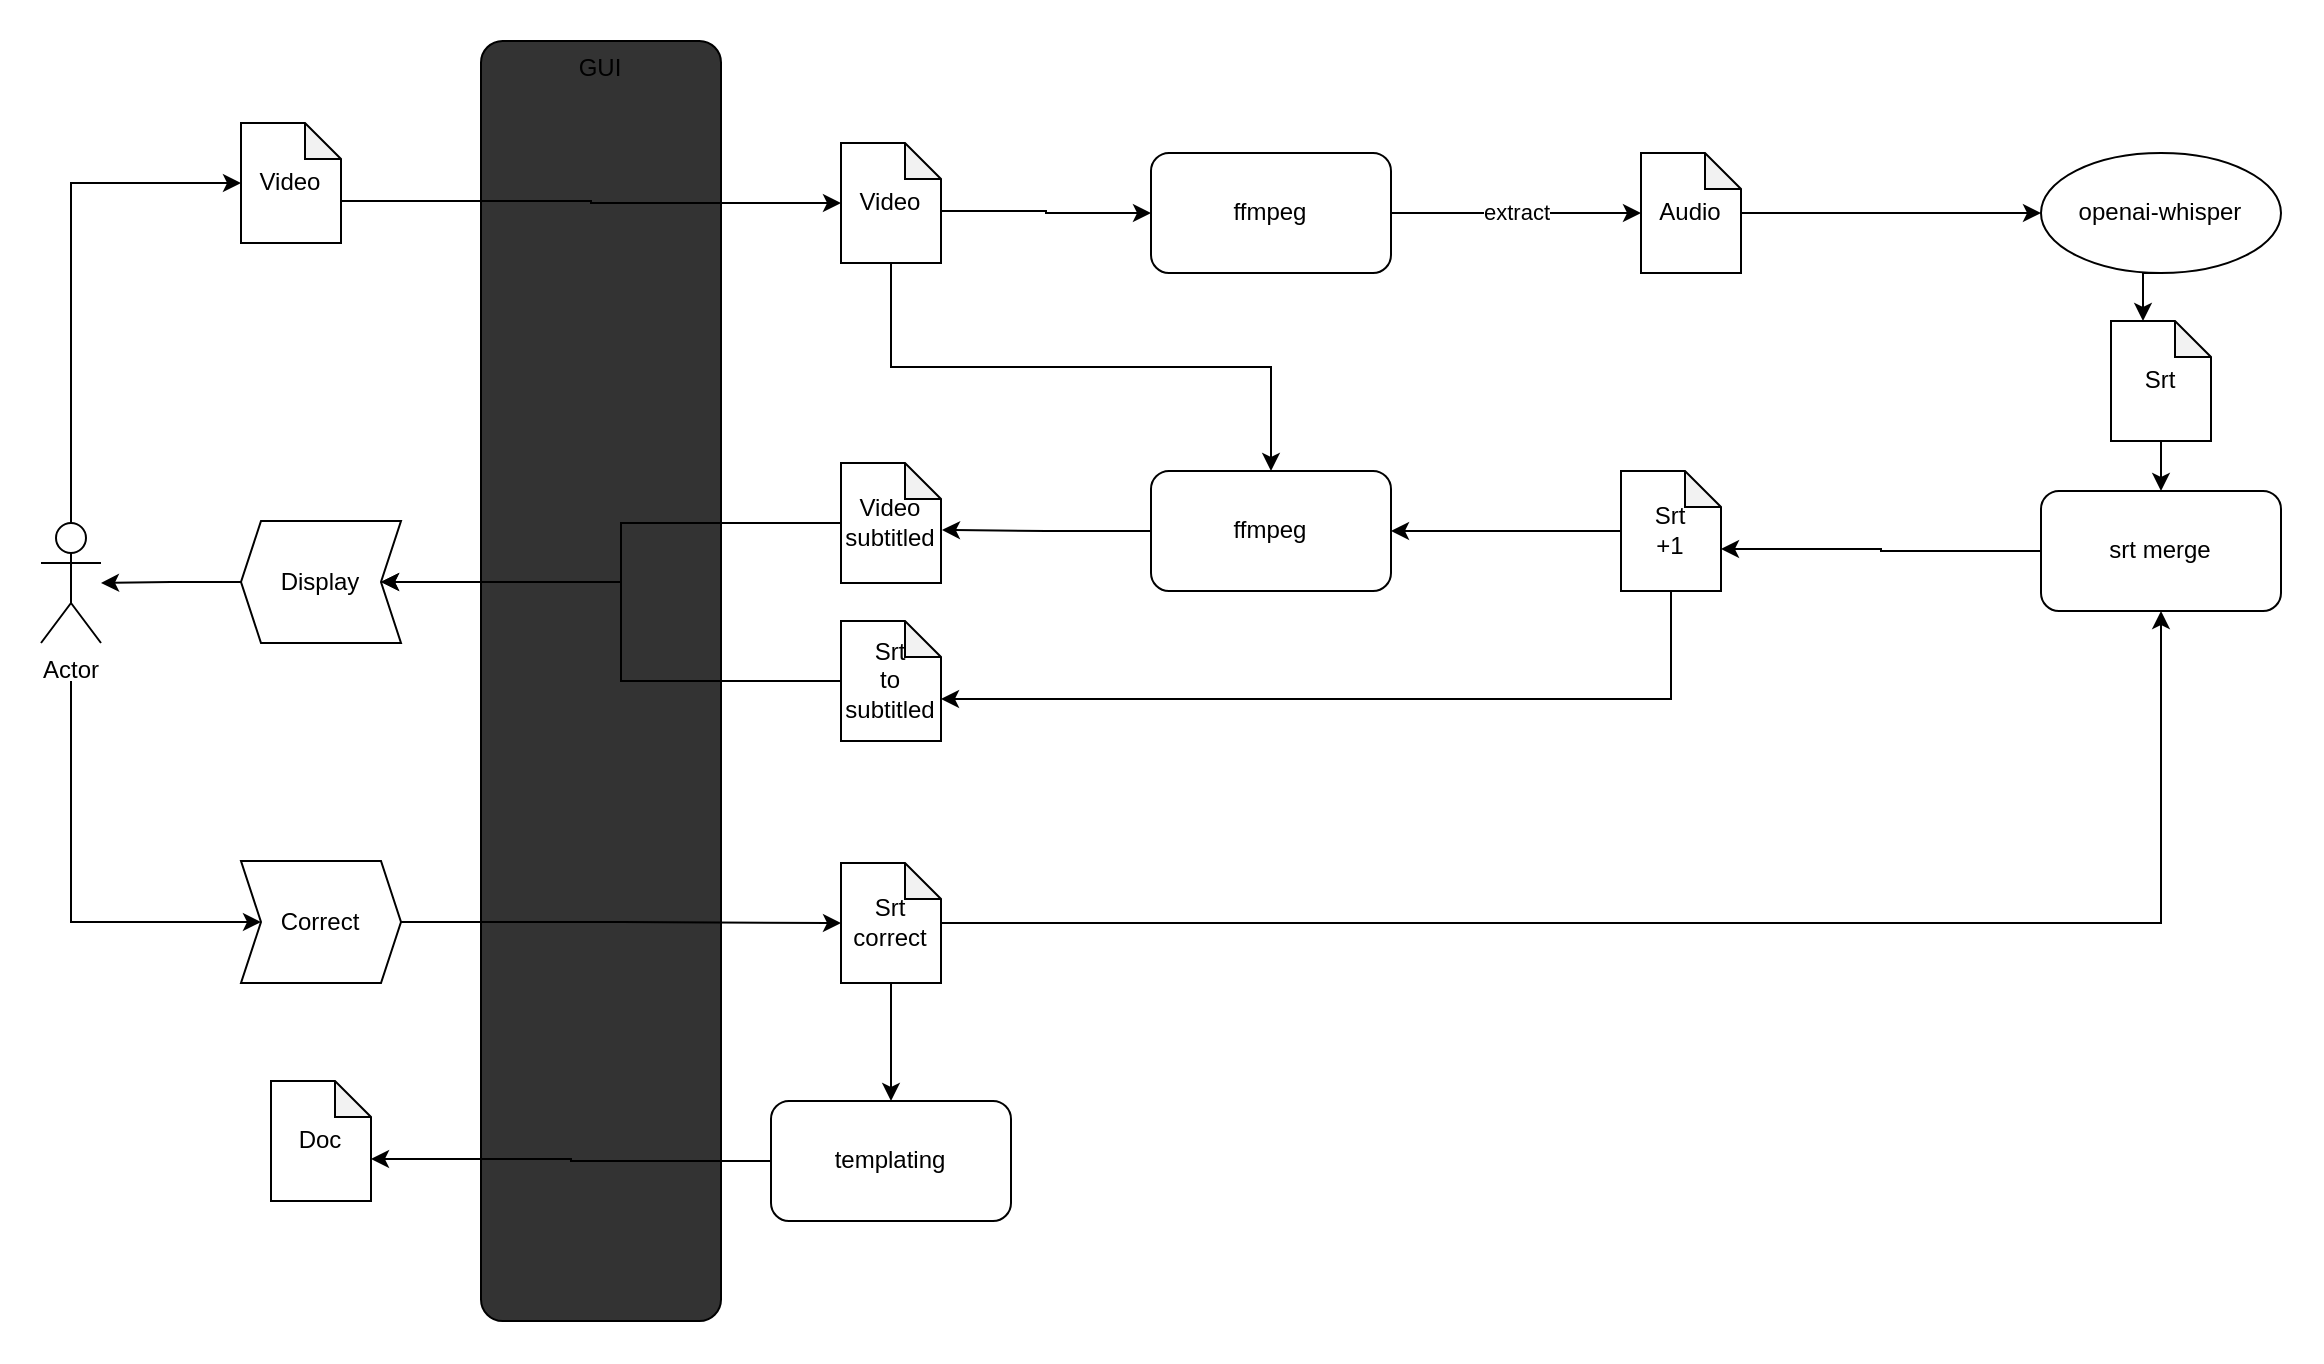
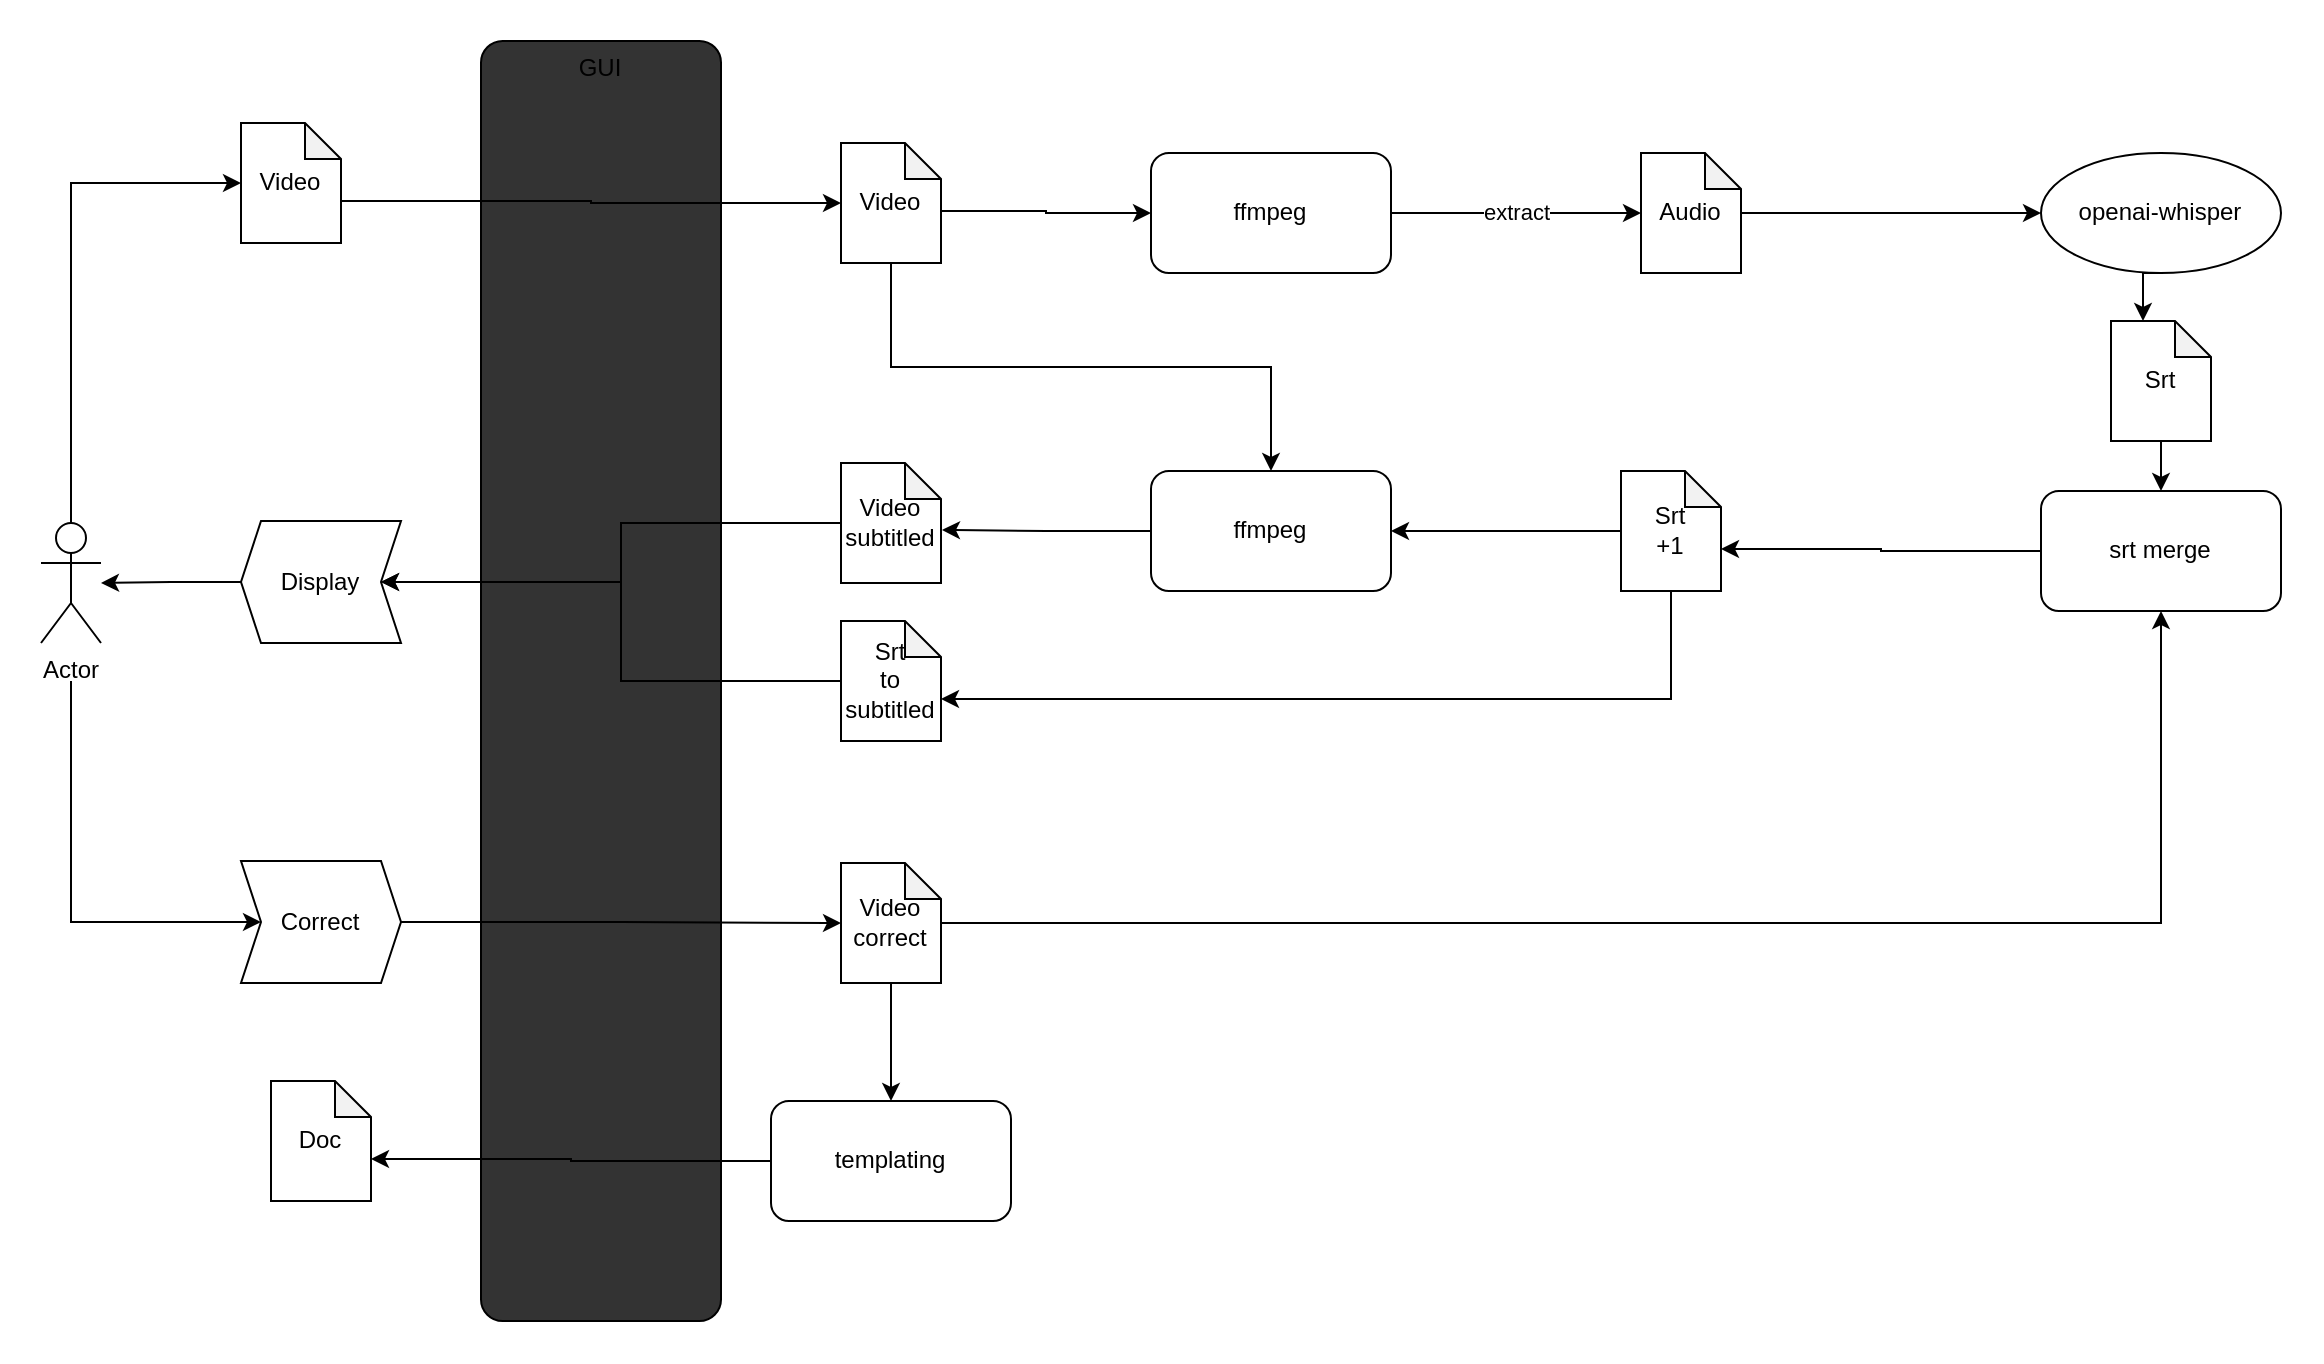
  <mxCell id="0" />
  <mxCell id="1" parent="0" />
  <mxCell id="2" value="GUI" style="rounded=1;whiteSpace=wrap;html=1;arcSize=9;verticalAlign=top;fillColor=#333333;" vertex="1" parent="1"><mxGeometry x="240" y="20" width="120" height="640" as="geometry" /></mxCell>
  <mxCell id="3" value="openai-whisper" style="ellipse;whiteSpace=wrap;html=1;" vertex="1" parent="1"><mxGeometry x="1020" y="76" width="120" height="60" as="geometry" /></mxCell>
  <mxCell id="4" value="extract" style="edgeStyle=orthogonalEdgeStyle;rounded=0;orthogonalLoop=1;jettySize=auto;html=1;exitX=1;exitY=0.5;exitDx=0;exitDy=0;entryX=0;entryY=0.5;entryDx=0;entryDy=0;entryPerimeter=0;" edge="1" parent="1" source="5" target="12"><mxGeometry relative="1" as="geometry" /></mxCell>
  <mxCell id="5" value="ffmpeg" style="rounded=1;whiteSpace=wrap;html=1;" vertex="1" parent="1"><mxGeometry x="575" y="76" width="120" height="60" as="geometry" /></mxCell>
  <mxCell id="6" style="edgeStyle=orthogonalEdgeStyle;rounded=0;orthogonalLoop=1;jettySize=auto;html=1;entryX=0;entryY=0.5;entryDx=0;entryDy=0;exitX=0.5;exitY=1.317;exitDx=0;exitDy=0;exitPerimeter=0;" edge="1" parent="1" source="7" target="25"><mxGeometry relative="1" as="geometry"><Array as="points"><mxPoint x="35" y="460" /></Array></mxGeometry></mxCell>
  <mxCell id="7" value="Actor" style="shape=umlActor;verticalLabelPosition=bottom;verticalAlign=top;html=1;outlineConnect=0;" vertex="1" parent="1"><mxGeometry x="20" y="261" width="30" height="60" as="geometry" /></mxCell>
  <mxCell id="8" style="edgeStyle=orthogonalEdgeStyle;rounded=0;orthogonalLoop=1;jettySize=auto;html=1;exitX=0;exitY=0;exitDx=50;exitDy=39;exitPerimeter=0;entryX=0;entryY=0.5;entryDx=0;entryDy=0;entryPerimeter=0;" edge="1" parent="1" source="9" target="18"><mxGeometry relative="1" as="geometry"><mxPoint x="238" y="170" as="targetPoint" /></mxGeometry></mxCell>
  <mxCell id="9" value="Video" style="shape=note;whiteSpace=wrap;html=1;backgroundOutline=1;darkOpacity=0.05;size=18;" vertex="1" parent="1"><mxGeometry x="120" y="61" width="50" height="60" as="geometry" /></mxCell>
  <mxCell id="10" style="edgeStyle=orthogonalEdgeStyle;rounded=0;orthogonalLoop=1;jettySize=auto;html=1;entryX=0;entryY=0.5;entryDx=0;entryDy=0;exitX=0;exitY=0;exitDx=40;exitDy=34;exitPerimeter=0;" edge="1" parent="1" source="18" target="5"><mxGeometry relative="1" as="geometry"><mxPoint x="360" y="136" as="sourcePoint" /></mxGeometry></mxCell>
  <mxCell id="11" style="edgeStyle=orthogonalEdgeStyle;rounded=0;orthogonalLoop=1;jettySize=auto;html=1;entryX=0;entryY=0.5;entryDx=0;entryDy=0;" edge="1" parent="1" source="12" target="3"><mxGeometry relative="1" as="geometry" /></mxCell>
  <mxCell id="12" value="Audio" style="shape=note;whiteSpace=wrap;html=1;backgroundOutline=1;darkOpacity=0.05;size=18;" vertex="1" parent="1"><mxGeometry x="820" y="76" width="50" height="60" as="geometry" /></mxCell>
  <mxCell id="13" style="edgeStyle=orthogonalEdgeStyle;rounded=0;orthogonalLoop=1;jettySize=auto;html=1;exitX=0;exitY=0.5;exitDx=0;exitDy=0;exitPerimeter=0;entryX=1;entryY=0.5;entryDx=0;entryDy=0;" edge="1" parent="1" source="14" target="16"><mxGeometry relative="1" as="geometry"><mxPoint x="715" y="273" as="targetPoint" /><mxPoint x="885" y="264" as="sourcePoint" /></mxGeometry></mxCell>
  <mxCell id="14" value="Srt&lt;div&gt;+1&lt;/div&gt;" style="shape=note;whiteSpace=wrap;html=1;backgroundOutline=1;darkOpacity=0.05;size=18;" vertex="1" parent="1"><mxGeometry x="810" y="235" width="50" height="60" as="geometry" /></mxCell>
  <mxCell id="15" style="edgeStyle=orthogonalEdgeStyle;rounded=0;orthogonalLoop=1;jettySize=auto;html=1;exitX=0.5;exitY=1;exitDx=0;exitDy=0;entryX=0;entryY=0;entryDx=16;entryDy=0;entryPerimeter=0;" edge="1" parent="1" source="3" target="35"><mxGeometry relative="1" as="geometry" /></mxCell>
  <mxCell id="16" value="ffmpeg" style="rounded=1;whiteSpace=wrap;html=1;" vertex="1" parent="1"><mxGeometry x="575" y="235" width="120" height="60" as="geometry" /></mxCell>
  <mxCell id="17" style="edgeStyle=orthogonalEdgeStyle;rounded=0;orthogonalLoop=1;jettySize=auto;html=1;entryX=0.5;entryY=0;entryDx=0;entryDy=0;exitX=0.5;exitY=1;exitDx=0;exitDy=0;exitPerimeter=0;" edge="1" parent="1" source="18" target="16"><mxGeometry relative="1" as="geometry" /></mxCell>
  <mxCell id="18" value="Video" style="shape=note;whiteSpace=wrap;html=1;backgroundOutline=1;darkOpacity=0.05;size=18;" vertex="1" parent="1"><mxGeometry x="420" y="71" width="50" height="60" as="geometry" /></mxCell>
  <mxCell id="19" style="edgeStyle=orthogonalEdgeStyle;rounded=0;orthogonalLoop=1;jettySize=auto;html=1;exitX=0;exitY=0.5;exitDx=0;exitDy=0;exitPerimeter=0;entryX=1;entryY=0.5;entryDx=0;entryDy=0;" edge="1" parent="1" source="20" target="27"><mxGeometry relative="1" as="geometry" /></mxCell>
  <mxCell id="20" value="Video&lt;div&gt;subtitled&lt;/div&gt;" style="shape=note;whiteSpace=wrap;html=1;backgroundOutline=1;darkOpacity=0.05;size=18;" vertex="1" parent="1"><mxGeometry x="420" y="231" width="50" height="60" as="geometry" /></mxCell>
  <mxCell id="21" style="edgeStyle=orthogonalEdgeStyle;rounded=0;orthogonalLoop=1;jettySize=auto;html=1;exitX=0;exitY=0.5;exitDx=0;exitDy=0;entryX=1.01;entryY=0.558;entryDx=0;entryDy=0;entryPerimeter=0;" edge="1" parent="1" source="16" target="20"><mxGeometry relative="1" as="geometry" /></mxCell>
  <mxCell id="22" style="edgeStyle=orthogonalEdgeStyle;rounded=0;orthogonalLoop=1;jettySize=auto;html=1;exitX=0;exitY=0.5;exitDx=0;exitDy=0;exitPerimeter=0;entryX=1;entryY=0.5;entryDx=0;entryDy=0;" edge="1" parent="1" source="23" target="27"><mxGeometry relative="1" as="geometry" /></mxCell>
  <mxCell id="23" value="Srt&lt;div&gt;to subtitled&lt;/div&gt;" style="shape=note;whiteSpace=wrap;html=1;backgroundOutline=1;darkOpacity=0.05;size=18;" vertex="1" parent="1"><mxGeometry x="420" y="310" width="50" height="60" as="geometry" /></mxCell>
  <mxCell id="24" style="edgeStyle=orthogonalEdgeStyle;rounded=0;orthogonalLoop=1;jettySize=auto;html=1;exitX=0.5;exitY=1;exitDx=0;exitDy=0;exitPerimeter=0;entryX=0;entryY=0;entryDx=50;entryDy=39;entryPerimeter=0;" edge="1" parent="1" source="14" target="23"><mxGeometry relative="1" as="geometry" /></mxCell>
  <mxCell id="25" value="Correct" style="shape=step;perimeter=stepPerimeter;whiteSpace=wrap;html=1;fixedSize=1;size=10;" vertex="1" parent="1"><mxGeometry x="120" y="430" width="80" height="61" as="geometry" /></mxCell>
  <mxCell id="26" style="edgeStyle=orthogonalEdgeStyle;rounded=0;orthogonalLoop=1;jettySize=auto;html=1;exitX=0;exitY=0.5;exitDx=0;exitDy=0;" edge="1" parent="1" source="27" target="7"><mxGeometry relative="1" as="geometry" /></mxCell>
  <mxCell id="27" value="Display" style="shape=step;perimeter=stepPerimeter;whiteSpace=wrap;html=1;fixedSize=1;size=10;rotation=0;flipH=1;" vertex="1" parent="1"><mxGeometry x="120" y="260" width="80" height="61" as="geometry" /></mxCell>
  <mxCell id="28" style="edgeStyle=orthogonalEdgeStyle;rounded=0;orthogonalLoop=1;jettySize=auto;html=1;entryX=0.5;entryY=1;entryDx=0;entryDy=0;" edge="1" parent="1" source="30" target="31"><mxGeometry relative="1" as="geometry" /></mxCell>
  <mxCell id="29" style="edgeStyle=orthogonalEdgeStyle;rounded=0;orthogonalLoop=1;jettySize=auto;html=1;exitX=0.5;exitY=1;exitDx=0;exitDy=0;exitPerimeter=0;entryX=0.5;entryY=0;entryDx=0;entryDy=0;" edge="1" parent="1" source="30" target="38"><mxGeometry relative="1" as="geometry" /></mxCell>
- <mxCell id="30" value="Srt&lt;div&gt;correct&lt;/div&gt;" style="shape=note;whiteSpace=wrap;html=1;backgroundOutline=1;darkOpacity=0.05;size=18;" vertex="1" parent="1"><mxGeometry x="420" y="431" width="50" height="60" as="geometry" /></mxCell>
+ <mxCell id="30" value="Video&lt;div&gt;correct&lt;/div&gt;" style="shape=note;whiteSpace=wrap;html=1;backgroundOutline=1;darkOpacity=0.05;size=18;" vertex="1" parent="1"><mxGeometry x="420" y="431" width="50" height="60" as="geometry" /></mxCell>
  <mxCell id="31" value="srt merge" style="rounded=1;whiteSpace=wrap;html=1;" vertex="1" parent="1"><mxGeometry x="1020" y="245" width="120" height="60" as="geometry" /></mxCell>
  <mxCell id="32" style="edgeStyle=orthogonalEdgeStyle;rounded=0;orthogonalLoop=1;jettySize=auto;html=1;exitX=0;exitY=0.5;exitDx=0;exitDy=0;entryX=0;entryY=0;entryDx=50;entryDy=39;entryPerimeter=0;" edge="1" parent="1" source="31" target="14"><mxGeometry relative="1" as="geometry" /></mxCell>
  <mxCell id="33" style="edgeStyle=orthogonalEdgeStyle;rounded=0;orthogonalLoop=1;jettySize=auto;html=1;entryX=0;entryY=0.5;entryDx=0;entryDy=0;entryPerimeter=0;" edge="1" parent="1" source="25" target="30"><mxGeometry relative="1" as="geometry" /></mxCell>
  <mxCell id="34" style="edgeStyle=orthogonalEdgeStyle;rounded=0;orthogonalLoop=1;jettySize=auto;html=1;entryX=0.5;entryY=0;entryDx=0;entryDy=0;" edge="1" parent="1" source="35" target="31"><mxGeometry relative="1" as="geometry" /></mxCell>
  <mxCell id="35" value="Srt" style="shape=note;whiteSpace=wrap;html=1;backgroundOutline=1;darkOpacity=0.05;size=18;" vertex="1" parent="1"><mxGeometry x="1055" y="160" width="50" height="60" as="geometry" /></mxCell>
  <mxCell id="36" style="edgeStyle=orthogonalEdgeStyle;rounded=0;orthogonalLoop=1;jettySize=auto;html=1;exitX=0.5;exitY=0;exitDx=0;exitDy=0;exitPerimeter=0;entryX=0;entryY=0.5;entryDx=0;entryDy=0;entryPerimeter=0;" edge="1" parent="1" source="7" target="9"><mxGeometry relative="1" as="geometry" /></mxCell>
  <mxCell id="37" value="Doc" style="shape=note;whiteSpace=wrap;html=1;backgroundOutline=1;darkOpacity=0.05;size=18;" vertex="1" parent="1"><mxGeometry x="135" y="540" width="50" height="60" as="geometry" /></mxCell>
  <mxCell id="38" value="templating" style="rounded=1;whiteSpace=wrap;html=1;" vertex="1" parent="1"><mxGeometry x="385" y="550" width="120" height="60" as="geometry" /></mxCell>
  <mxCell id="39" style="edgeStyle=orthogonalEdgeStyle;rounded=0;orthogonalLoop=1;jettySize=auto;html=1;exitX=0;exitY=0.5;exitDx=0;exitDy=0;entryX=0;entryY=0;entryDx=50;entryDy=39;entryPerimeter=0;" edge="1" parent="1" source="38" target="37"><mxGeometry relative="1" as="geometry" /></mxCell>
